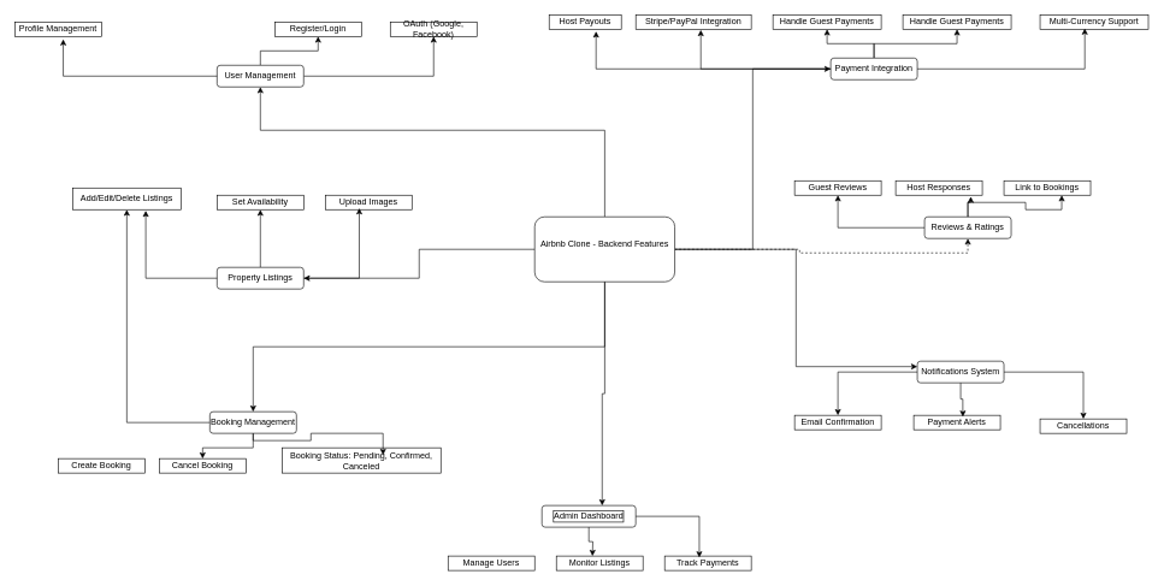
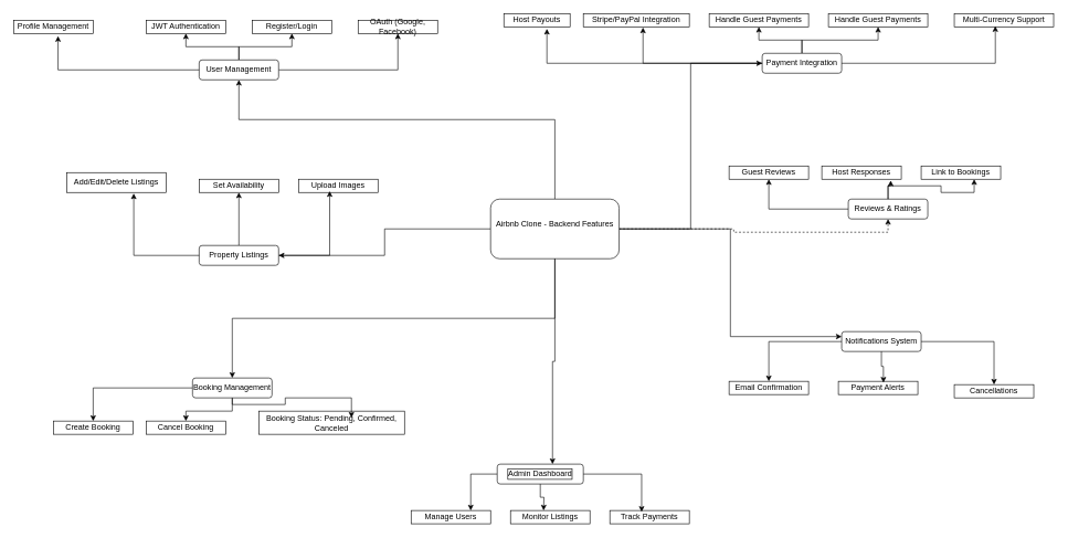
  <mxCell id="0" />
  <mxCell id="1" parent="0" />
  <mxCell id="2" style="edgeStyle=orthogonalEdgeStyle;rounded=0;orthogonalLoop=1;jettySize=auto;html=1;entryX=0;entryY=0.25;entryDx=0;entryDy=0;" edge="1" parent="1" source="8" target="16"><mxGeometry relative="1" as="geometry" /></mxCell>
  <mxCell id="3" style="edgeStyle=orthogonalEdgeStyle;rounded=0;orthogonalLoop=1;jettySize=auto;html=1;entryX=0.5;entryY=1;entryDx=0;entryDy=0;dashed=1;" edge="1" parent="1" source="8" target="19"><mxGeometry relative="1" as="geometry" /></mxCell>
  <mxCell id="4" style="edgeStyle=orthogonalEdgeStyle;rounded=0;orthogonalLoop=1;jettySize=auto;html=1;" edge="1" parent="1" source="8" target="26"><mxGeometry relative="1" as="geometry"><Array as="points"><mxPoint x="837" y="180" /><mxPoint x="360" y="180" /></Array></mxGeometry></mxCell>
  <mxCell id="5" style="edgeStyle=orthogonalEdgeStyle;rounded=0;orthogonalLoop=1;jettySize=auto;html=1;entryX=1;entryY=0.5;entryDx=0;entryDy=0;" edge="1" parent="1" source="8" target="28"><mxGeometry relative="1" as="geometry"><mxPoint x="540" y="350" as="targetPoint" /></mxGeometry></mxCell>
  <mxCell id="6" style="edgeStyle=orthogonalEdgeStyle;rounded=0;orthogonalLoop=1;jettySize=auto;html=1;entryX=0.5;entryY=0;entryDx=0;entryDy=0;" edge="1" parent="1" source="8" target="22"><mxGeometry relative="1" as="geometry"><Array as="points"><mxPoint x="837" y="480" /><mxPoint x="350" y="480" /></Array></mxGeometry></mxCell>
  <mxCell id="7" style="edgeStyle=orthogonalEdgeStyle;rounded=0;orthogonalLoop=1;jettySize=auto;html=1;entryX=0;entryY=0.5;entryDx=0;entryDy=0;" edge="1" parent="1" source="8" target="11"><mxGeometry relative="1" as="geometry" /></mxCell>
  <mxCell id="8" value="&lt;div&gt;Airbnb Clone - Backend Features&lt;/div&gt;&lt;div&gt;&lt;br&gt;&lt;/div&gt;" style="rounded=1;whiteSpace=wrap;html=1;" vertex="1" parent="1"><mxGeometry x="740" y="300" width="194" height="90" as="geometry" /></mxCell>
  <mxCell id="9" style="edgeStyle=orthogonalEdgeStyle;rounded=0;orthogonalLoop=1;jettySize=auto;html=1;" edge="1" parent="1" source="11" target="34"><mxGeometry relative="1" as="geometry" /></mxCell>
  <mxCell id="10" style="edgeStyle=orthogonalEdgeStyle;rounded=0;orthogonalLoop=1;jettySize=auto;html=1;" edge="1" parent="1" source="11" target="30"><mxGeometry relative="1" as="geometry" /></mxCell>
  <mxCell id="11" value="Payment Integration" style="rounded=1;whiteSpace=wrap;html=1;" vertex="1" parent="1"><mxGeometry x="1150" y="80" width="120" height="30" as="geometry" /></mxCell>
+ <mxCell id="12" style="edgeStyle=orthogonalEdgeStyle;rounded=0;orthogonalLoop=1;jettySize=auto;html=1;entryX=0.75;entryY=0;entryDx=0;entryDy=0;" edge="1" parent="1" source="13" target="45"><mxGeometry relative="1" as="geometry" /></mxCell>
  <mxCell id="13" value="Admin Dashboard" style="rounded=1;whiteSpace=wrap;html=1;labelBorderColor=light-dark(#000000,#3333FF);" vertex="1" parent="1"><mxGeometry x="750" y="700" width="130" height="30" as="geometry" /></mxCell>
  <mxCell id="14" style="edgeStyle=orthogonalEdgeStyle;rounded=0;orthogonalLoop=1;jettySize=auto;html=1;" edge="1" parent="1" source="16" target="41"><mxGeometry relative="1" as="geometry" /></mxCell>
  <mxCell id="15" style="edgeStyle=orthogonalEdgeStyle;rounded=0;orthogonalLoop=1;jettySize=auto;html=1;" edge="1" parent="1" source="16" target="43"><mxGeometry relative="1" as="geometry" /></mxCell>
  <mxCell id="16" value="Notifications System" style="rounded=1;whiteSpace=wrap;html=1;" vertex="1" parent="1"><mxGeometry x="1270" y="500" width="120" height="30" as="geometry" /></mxCell>
  <mxCell id="17" style="edgeStyle=orthogonalEdgeStyle;rounded=0;orthogonalLoop=1;jettySize=auto;html=1;entryX=0.5;entryY=1;entryDx=0;entryDy=0;" edge="1" parent="1" source="19" target="49"><mxGeometry relative="1" as="geometry" /></mxCell>
  <mxCell id="18" style="edgeStyle=orthogonalEdgeStyle;rounded=0;orthogonalLoop=1;jettySize=auto;html=1;entryX=0.667;entryY=1;entryDx=0;entryDy=0;entryPerimeter=0;" edge="1" parent="1" source="19" target="47"><mxGeometry relative="1" as="geometry"><mxPoint x="1470" y="280" as="targetPoint" /></mxGeometry></mxCell>
  <mxCell id="19" value="Reviews &amp;amp; Ratings" style="rounded=1;whiteSpace=wrap;html=1;" vertex="1" parent="1"><mxGeometry x="1280" y="300" width="120" height="30" as="geometry" /></mxCell>
  <mxCell id="20" style="edgeStyle=orthogonalEdgeStyle;rounded=0;orthogonalLoop=1;jettySize=auto;html=1;" edge="1" parent="1" source="22" target="39"><mxGeometry relative="1" as="geometry" /></mxCell>
- <mxCell id="21" style="edgeStyle=orthogonalEdgeStyle;rounded=0;orthogonalLoop=1;jettySize=auto;html=1;" edge="1" parent="1" source="22" target="35"><mxGeometry relative="1" as="geometry" /></mxCell>
+ <mxCell id="21" style="edgeStyle=orthogonalEdgeStyle;rounded=0;orthogonalLoop=1;jettySize=auto;html=1;entryX=0.5;entryY=0;entryDx=0;entryDy=0;" edge="1" parent="1" source="22" target="40"><mxGeometry relative="1" as="geometry" /></mxCell>
  <mxCell id="22" value="&lt;meta charset=&quot;utf-8&quot;&gt;Booking Management" style="rounded=1;whiteSpace=wrap;html=1;" vertex="1" parent="1"><mxGeometry x="290" y="570" width="120" height="30" as="geometry" /></mxCell>
+ <mxCell id="23" style="edgeStyle=orthogonalEdgeStyle;rounded=0;orthogonalLoop=1;jettySize=auto;html=1;" edge="1" parent="1" source="26" target="29"><mxGeometry relative="1" as="geometry" /></mxCell>
  <mxCell id="24" style="edgeStyle=orthogonalEdgeStyle;rounded=0;orthogonalLoop=1;jettySize=auto;html=1;" edge="1" parent="1" source="26" target="31"><mxGeometry relative="1" as="geometry" /></mxCell>
  <mxCell id="25" style="edgeStyle=orthogonalEdgeStyle;rounded=0;orthogonalLoop=1;jettySize=auto;html=1;" edge="1" parent="1" source="26" target="32"><mxGeometry relative="1" as="geometry" /></mxCell>
  <mxCell id="26" value="User Management" style="rounded=1;whiteSpace=wrap;html=1;" vertex="1" parent="1"><mxGeometry x="300" y="90" width="120" height="30" as="geometry" /></mxCell>
  <mxCell id="27" style="edgeStyle=orthogonalEdgeStyle;rounded=0;orthogonalLoop=1;jettySize=auto;html=1;entryX=0.5;entryY=1;entryDx=0;entryDy=0;" edge="1" parent="1" source="28" target="36"><mxGeometry relative="1" as="geometry" /></mxCell>
  <mxCell id="28" value="Property Listings" style="rounded=1;whiteSpace=wrap;html=1;" vertex="1" parent="1"><mxGeometry x="300" y="370" width="120" height="30" as="geometry" /></mxCell>
+ <mxCell id="29" value="JWT Authentication" style="rounded=0;whiteSpace=wrap;html=1;" vertex="1" parent="1"><mxGeometry x="220" y="30" width="120" height="20" as="geometry" /></mxCell>
  <mxCell id="30" value="Handle Guest Payments" style="rounded=0;whiteSpace=wrap;html=1;" vertex="1" parent="1"><mxGeometry x="1250" y="20" width="150" height="20" as="geometry" /></mxCell>
  <mxCell id="31" value="Register/Login" style="rounded=0;whiteSpace=wrap;html=1;" vertex="1" parent="1"><mxGeometry x="380" y="30" width="120" height="20" as="geometry" /></mxCell>
  <mxCell id="32" value="&lt;meta charset=&quot;utf-8&quot;&gt;OAuth (Google, Facebook)" style="rounded=0;whiteSpace=wrap;html=1;" vertex="1" parent="1"><mxGeometry x="540" y="30" width="120" height="20" as="geometry" /></mxCell>
  <mxCell id="33" value="Profile Management" style="rounded=0;whiteSpace=wrap;html=1;" vertex="1" parent="1"><mxGeometry x="20" y="30" width="120" height="20" as="geometry" /></mxCell>
  <mxCell id="34" value="Handle Guest Payments" style="rounded=0;whiteSpace=wrap;html=1;" vertex="1" parent="1"><mxGeometry x="1070" y="20" width="150" height="20" as="geometry" /></mxCell>
  <mxCell id="35" value="Add/Edit/Delete Listings" style="rounded=0;whiteSpace=wrap;html=1;" vertex="1" parent="1"><mxGeometry x="100" y="260" width="150" height="30" as="geometry" /></mxCell>
  <mxCell id="36" value="Set Availability" style="rounded=0;whiteSpace=wrap;html=1;" vertex="1" parent="1"><mxGeometry x="300" y="270" width="120" height="20" as="geometry" /></mxCell>
  <mxCell id="37" value="Upload Images" style="rounded=0;whiteSpace=wrap;html=1;" vertex="1" parent="1"><mxGeometry x="450" y="270" width="120" height="20" as="geometry" /></mxCell>
  <mxCell id="38" value="Booking Status: Pending, Confirmed, Canceled" style="rounded=0;whiteSpace=wrap;html=1;" vertex="1" parent="1"><mxGeometry y="620" width="220" height="35" as="geometry" x="390" /></mxCell>
  <mxCell id="39" value="Cancel Booking" style="rounded=0;whiteSpace=wrap;html=1;" vertex="1" parent="1"><mxGeometry x="220" y="635" width="120" height="20" as="geometry" /></mxCell>
  <mxCell id="40" value="Create Booking" style="rounded=0;whiteSpace=wrap;html=1;" vertex="1" parent="1"><mxGeometry x="80" y="635" width="120" height="20" as="geometry" /></mxCell>
  <mxCell id="41" value="Email Confirmation" style="rounded=0;whiteSpace=wrap;html=1;" vertex="1" parent="1"><mxGeometry x="1100" y="575" width="120" height="20" as="geometry" /></mxCell>
  <mxCell id="42" value="Payment Alerts" style="rounded=0;whiteSpace=wrap;html=1;" vertex="1" parent="1"><mxGeometry x="1265" y="575" width="120" height="20" as="geometry" /></mxCell>
  <mxCell id="43" value="Cancellations" style="rounded=0;whiteSpace=wrap;html=1;" vertex="1" parent="1"><mxGeometry x="1440" y="580" width="120" height="20" as="geometry" /></mxCell>
  <mxCell id="44" value="Track Payments" style="rounded=0;whiteSpace=wrap;html=1;" vertex="1" parent="1"><mxGeometry x="920" y="770" width="120" height="20" as="geometry" /></mxCell>
  <mxCell id="45" value="Manage Users" style="rounded=0;whiteSpace=wrap;html=1;" vertex="1" parent="1"><mxGeometry x="620" y="770" width="120" height="20" as="geometry" /></mxCell>
  <mxCell id="46" value="Monitor Listings" style="rounded=0;whiteSpace=wrap;html=1;" vertex="1" parent="1"><mxGeometry x="770" y="770" width="120" height="20" as="geometry" /></mxCell>
  <mxCell id="47" value="Link to Bookings" style="rounded=0;whiteSpace=wrap;html=1;" vertex="1" parent="1"><mxGeometry x="1390" y="250" width="120" height="20" as="geometry" /></mxCell>
  <mxCell id="48" value="Host Responses" style="rounded=0;whiteSpace=wrap;html=1;" vertex="1" parent="1"><mxGeometry x="1240" y="250" width="120" height="20" as="geometry" /></mxCell>
  <mxCell id="49" value="Guest Reviews" style="rounded=0;whiteSpace=wrap;html=1;" vertex="1" parent="1"><mxGeometry x="1100" y="250" width="120" height="20" as="geometry" /></mxCell>
  <mxCell id="50" value="Stripe/PayPal Integration" style="rounded=0;whiteSpace=wrap;html=1;" vertex="1" parent="1"><mxGeometry x="880" y="20" width="160" height="20" as="geometry" /></mxCell>
  <mxCell id="51" value="Multi-Currency Support" style="rounded=0;whiteSpace=wrap;html=1;" vertex="1" parent="1"><mxGeometry x="1440" y="20" width="150" height="20" as="geometry" /></mxCell>
  <mxCell id="52" value="Host Payouts" style="rounded=0;whiteSpace=wrap;html=1;" vertex="1" parent="1"><mxGeometry x="760" y="20" width="100" height="20" as="geometry" /></mxCell>
  <mxCell id="53" style="edgeStyle=orthogonalEdgeStyle;rounded=0;orthogonalLoop=1;jettySize=auto;html=1;entryX=0.642;entryY=0;entryDx=0;entryDy=0;entryPerimeter=0;" edge="1" parent="1" source="8" target="13"><mxGeometry relative="1" as="geometry" /></mxCell>
  <mxCell id="54" style="edgeStyle=orthogonalEdgeStyle;rounded=0;orthogonalLoop=1;jettySize=auto;html=1;" edge="1" parent="1" source="13"><mxGeometry relative="1" as="geometry"><mxPoint x="820" y="770" as="targetPoint" /></mxGeometry></mxCell>
  <mxCell id="55" style="edgeStyle=orthogonalEdgeStyle;rounded=0;orthogonalLoop=1;jettySize=auto;html=1;entryX=0.4;entryY=0.1;entryDx=0;entryDy=0;entryPerimeter=0;" edge="1" parent="1" source="13" target="44"><mxGeometry relative="1" as="geometry" /></mxCell>
  <mxCell id="56" style="edgeStyle=orthogonalEdgeStyle;rounded=0;orthogonalLoop=1;jettySize=auto;html=1;entryX=0.567;entryY=0.1;entryDx=0;entryDy=0;entryPerimeter=0;" edge="1" parent="1" source="16" target="42"><mxGeometry relative="1" as="geometry" /></mxCell>
  <mxCell id="57" style="edgeStyle=orthogonalEdgeStyle;rounded=0;orthogonalLoop=1;jettySize=auto;html=1;entryX=0.867;entryY=1.1;entryDx=0;entryDy=0;entryPerimeter=0;" edge="1" parent="1" source="19" target="48"><mxGeometry relative="1" as="geometry" /></mxCell>
  <mxCell id="58" style="edgeStyle=orthogonalEdgeStyle;rounded=0;orthogonalLoop=1;jettySize=auto;html=1;entryX=0.636;entryY=0.286;entryDx=0;entryDy=0;entryPerimeter=0;" edge="1" parent="1" source="22" target="38"><mxGeometry relative="1" as="geometry"><Array as="points"><mxPoint x="350" y="610" /><mxPoint x="430" y="610" /><mxPoint x="430" y="600" /><mxPoint x="530" y="600" /></Array></mxGeometry></mxCell>
  <mxCell id="59" style="edgeStyle=orthogonalEdgeStyle;rounded=0;orthogonalLoop=1;jettySize=auto;html=1;entryX=0.392;entryY=0.9;entryDx=0;entryDy=0;entryPerimeter=0;" edge="1" parent="1" source="28" target="37"><mxGeometry relative="1" as="geometry" /></mxCell>
  <mxCell id="60" style="edgeStyle=orthogonalEdgeStyle;rounded=0;orthogonalLoop=1;jettySize=auto;html=1;entryX=0.675;entryY=1.05;entryDx=0;entryDy=0;entryPerimeter=0;" edge="1" parent="1" source="28" target="35"><mxGeometry relative="1" as="geometry" /></mxCell>
  <mxCell id="61" style="edgeStyle=orthogonalEdgeStyle;rounded=0;orthogonalLoop=1;jettySize=auto;html=1;entryX=0.558;entryY=1.2;entryDx=0;entryDy=0;entryPerimeter=0;" edge="1" parent="1" source="26" target="33"><mxGeometry relative="1" as="geometry" /></mxCell>
  <mxCell id="62" style="edgeStyle=orthogonalEdgeStyle;rounded=0;orthogonalLoop=1;jettySize=auto;html=1;entryX=0.413;entryY=0.95;entryDx=0;entryDy=0;entryPerimeter=0;" edge="1" parent="1" source="11" target="51"><mxGeometry relative="1" as="geometry" /></mxCell>
  <mxCell id="63" style="edgeStyle=orthogonalEdgeStyle;rounded=0;orthogonalLoop=1;jettySize=auto;html=1;entryX=0.563;entryY=1.05;entryDx=0;entryDy=0;entryPerimeter=0;" edge="1" parent="1" source="11" target="50"><mxGeometry relative="1" as="geometry" /></mxCell>
  <mxCell id="64" style="edgeStyle=orthogonalEdgeStyle;rounded=0;orthogonalLoop=1;jettySize=auto;html=1;entryX=0.65;entryY=1.15;entryDx=0;entryDy=0;entryPerimeter=0;" edge="1" parent="1" source="11" target="52"><mxGeometry relative="1" as="geometry" /></mxCell>
